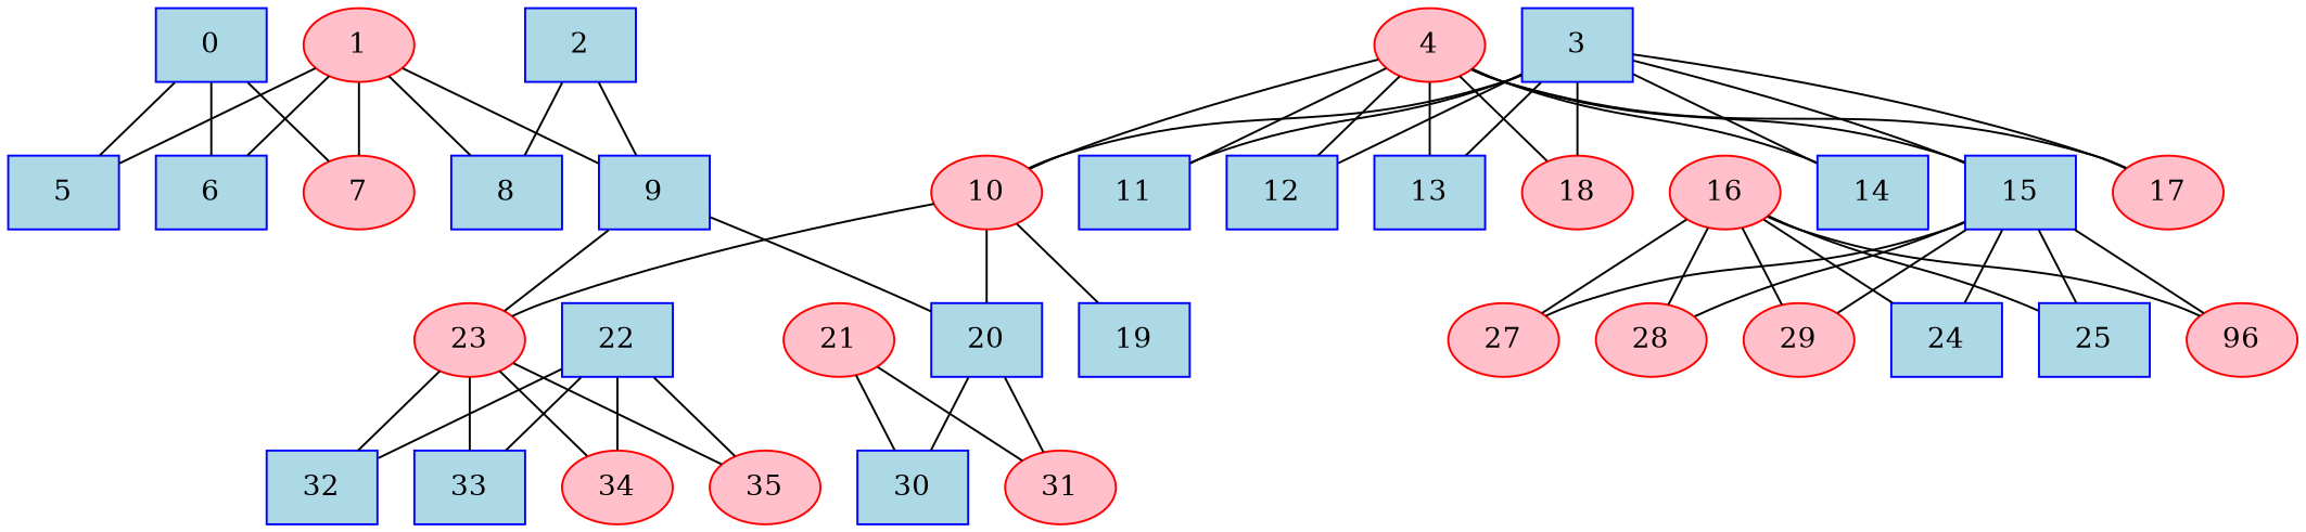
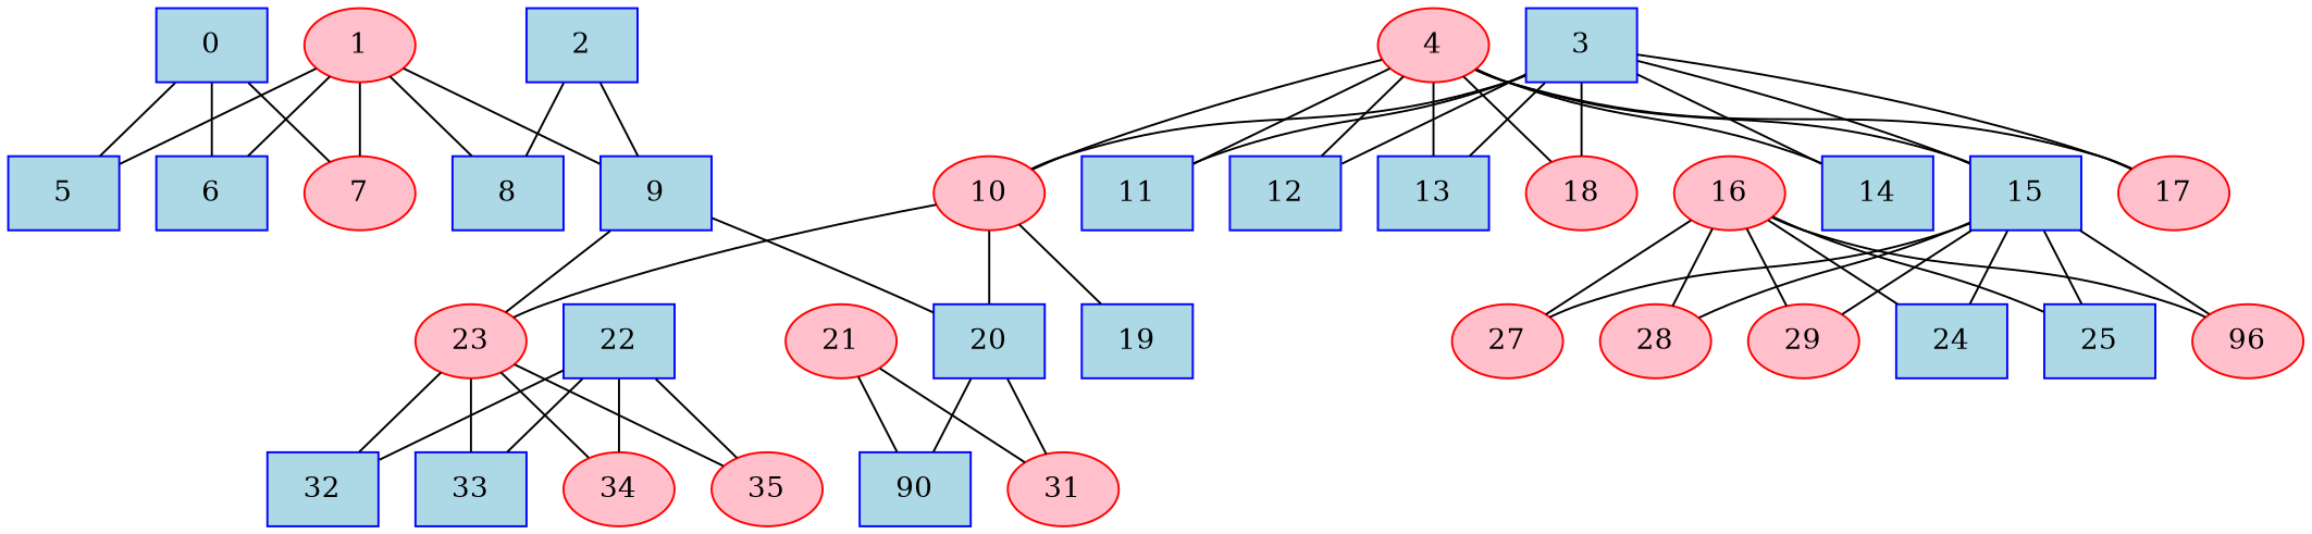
  digraph {
    node [color=blue fillcolor=lightblue shape=box style=filled]
    edge [dir=none]
    0
    5
    6
    7 [color=red fillcolor=pink shape=oval]
    1 [color=red fillcolor=pink shape=oval]
    8
    9
    20
    23 [color=red fillcolor=pink shape=oval]
    2
    10 [color=red fillcolor=pink shape=oval]
    3
    11
    12
    13
    14
    15
    17 [color=red fillcolor=pink shape=oval]
    18 [color=red fillcolor=pink shape=oval]
    19
    24
    25
    n23 [color=red fillcolor=pink label=96 shape=oval]
    27 [color=red fillcolor=pink shape=oval]
    28 [color=red fillcolor=pink shape=oval]
    29 [color=red fillcolor=pink shape=oval]
    4 [color=red fillcolor=pink shape=oval]
-   30
+   30 [label=90]
    31 [color=red fillcolor=pink shape=oval]
    32
    33
    34 [color=red fillcolor=pink shape=oval]
    35 [color=red fillcolor=pink shape=oval]
    16 [color=red fillcolor=pink shape=oval]
    21 [color=red fillcolor=pink shape=oval]
    22
    0 -> 5
    0 -> 6
    0 -> 7
    1 -> 5
    1 -> 6
    1 -> 7
    1 -> 8
    1 -> 9
    9 -> 20
    9 -> 23
    20 -> 30
    20 -> 31
    23 -> 32
    23 -> 33
    23 -> 34
    23 -> 35
    2 -> 8
    2 -> 9
    10 -> 20
    10 -> 23
    10 -> 19
    3 -> 10
    3 -> 11
    3 -> 12
    3 -> 13
    3 -> 14
    3 -> 15
    3 -> 17
    3 -> 18
    15 -> 24
    15 -> 25
    15 -> n23
    15 -> 27
    15 -> 28
    15 -> 29
    4 -> 10
    4 -> 11
    4 -> 12
    4 -> 13
    4 -> 14
    4 -> 15
    4 -> 17
    4 -> 18
    16 -> 24
    16 -> 25
    16 -> n23
    16 -> 27
    16 -> 28
    16 -> 29
    21 -> 30
    21 -> 31
    22 -> 32
    22 -> 33
    22 -> 34
    22 -> 35
  }
